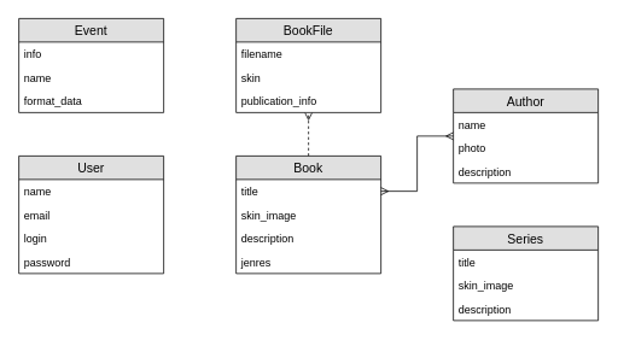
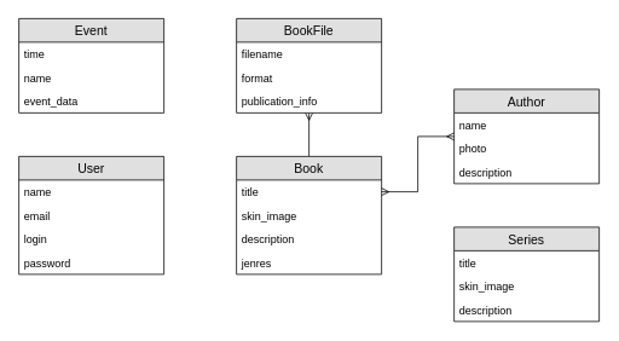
  <mxCell id="0" />
  <mxCell id="1" parent="0" />
  <mxCell id="2" value="User" style="swimlane;fontStyle=0;childLayout=stackLayout;horizontal=1;startSize=26;fillColor=#e0e0e0;horizontalStack=0;resizeParent=1;resizeParentMax=0;resizeLast=0;collapsible=1;marginBottom=0;swimlaneFillColor=#ffffff;align=center;fontSize=14;" vertex="1" parent="1"><mxGeometry x="20" y="172" width="160" height="130" as="geometry" /></mxCell>
  <mxCell id="3" value="name" style="text;strokeColor=none;fillColor=none;spacingLeft=4;spacingRight=4;overflow=hidden;rotatable=0;points=[[0,0.5],[1,0.5]];portConstraint=eastwest;fontSize=12;" vertex="1" parent="2"><mxGeometry y="26" width="160" height="26" as="geometry" /></mxCell>
  <mxCell id="4" value="email" style="text;strokeColor=none;fillColor=none;spacingLeft=4;spacingRight=4;overflow=hidden;rotatable=0;points=[[0,0.5],[1,0.5]];portConstraint=eastwest;fontSize=12;" vertex="1" parent="2"><mxGeometry y="52" width="160" height="26" as="geometry" /></mxCell>
  <mxCell id="5" value="login" style="text;strokeColor=none;fillColor=none;spacingLeft=4;spacingRight=4;overflow=hidden;rotatable=0;points=[[0,0.5],[1,0.5]];portConstraint=eastwest;fontSize=12;" vertex="1" parent="2"><mxGeometry y="78" width="160" height="26" as="geometry" /></mxCell>
  <mxCell id="6" value="password" style="text;strokeColor=none;fillColor=none;spacingLeft=4;spacingRight=4;overflow=hidden;rotatable=0;points=[[0,0.5],[1,0.5]];portConstraint=eastwest;fontSize=12;" vertex="1" parent="2"><mxGeometry y="104" width="160" height="26" as="geometry" /></mxCell>
- <mxCell id="7" style="edgeStyle=orthogonalEdgeStyle;rounded=0;orthogonalLoop=1;jettySize=auto;html=1;exitX=0.5;exitY=0;exitDx=0;exitDy=0;endArrow=ERmany;endFill=0;dashed=1;" edge="1" parent="1" source="8" target="21"><mxGeometry relative="1" as="geometry" /></mxCell>
+ <mxCell id="7" style="edgeStyle=orthogonalEdgeStyle;rounded=0;orthogonalLoop=1;jettySize=auto;html=1;exitX=0.5;exitY=0;exitDx=0;exitDy=0;endArrow=ERmany;endFill=0;" edge="1" parent="1" source="8" target="21"><mxGeometry relative="1" as="geometry" /></mxCell>
  <mxCell id="8" value="Book" style="swimlane;fontStyle=0;childLayout=stackLayout;horizontal=1;startSize=26;fillColor=#e0e0e0;horizontalStack=0;resizeParent=1;resizeParentMax=0;resizeLast=0;collapsible=1;marginBottom=0;swimlaneFillColor=#ffffff;align=center;fontSize=14;" vertex="1" parent="1"><mxGeometry x="260" y="172" width="160" height="130" as="geometry" /></mxCell>
  <mxCell id="9" value="title" style="text;strokeColor=none;fillColor=none;spacingLeft=4;spacingRight=4;overflow=hidden;rotatable=0;points=[[0,0.5],[1,0.5]];portConstraint=eastwest;fontSize=12;" vertex="1" parent="8"><mxGeometry y="26" width="160" height="26" as="geometry" /></mxCell>
  <mxCell id="10" value="skin_image" style="text;strokeColor=none;fillColor=none;spacingLeft=4;spacingRight=4;overflow=hidden;rotatable=0;points=[[0,0.5],[1,0.5]];portConstraint=eastwest;fontSize=12;" vertex="1" parent="8"><mxGeometry y="52" width="160" height="26" as="geometry" /></mxCell>
  <mxCell id="11" value="description" style="text;strokeColor=none;fillColor=none;spacingLeft=4;spacingRight=4;overflow=hidden;rotatable=0;points=[[0,0.5],[1,0.5]];portConstraint=eastwest;fontSize=12;" vertex="1" parent="8"><mxGeometry y="78" width="160" height="26" as="geometry" /></mxCell>
  <mxCell id="12" value="jenres" style="text;strokeColor=none;fillColor=none;spacingLeft=4;spacingRight=4;overflow=hidden;rotatable=0;points=[[0,0.5],[1,0.5]];portConstraint=eastwest;fontSize=12;" vertex="1" parent="8"><mxGeometry y="104" width="160" height="26" as="geometry" /></mxCell>
  <mxCell id="13" value="Series" style="swimlane;fontStyle=0;childLayout=stackLayout;horizontal=1;startSize=26;fillColor=#e0e0e0;horizontalStack=0;resizeParent=1;resizeParentMax=0;resizeLast=0;collapsible=1;marginBottom=0;swimlaneFillColor=#ffffff;align=center;fontSize=14;" vertex="1" parent="1"><mxGeometry x="500" y="250" width="160" height="104" as="geometry" /></mxCell>
  <mxCell id="14" value="title" style="text;strokeColor=none;fillColor=none;spacingLeft=4;spacingRight=4;overflow=hidden;rotatable=0;points=[[0,0.5],[1,0.5]];portConstraint=eastwest;fontSize=12;" vertex="1" parent="13"><mxGeometry y="26" width="160" height="26" as="geometry" /></mxCell>
  <mxCell id="15" value="skin_image" style="text;strokeColor=none;fillColor=none;spacingLeft=4;spacingRight=4;overflow=hidden;rotatable=0;points=[[0,0.5],[1,0.5]];portConstraint=eastwest;fontSize=12;" vertex="1" parent="13"><mxGeometry y="52" width="160" height="26" as="geometry" /></mxCell>
  <mxCell id="16" value="description" style="text;strokeColor=none;fillColor=none;spacingLeft=4;spacingRight=4;overflow=hidden;rotatable=0;points=[[0,0.5],[1,0.5]];portConstraint=eastwest;fontSize=12;" vertex="1" parent="13"><mxGeometry y="78" width="160" height="26" as="geometry" /></mxCell>
  <mxCell id="17" value="Author" style="swimlane;fontStyle=0;childLayout=stackLayout;horizontal=1;startSize=26;fillColor=#e0e0e0;horizontalStack=0;resizeParent=1;resizeParentMax=0;resizeLast=0;collapsible=1;marginBottom=0;swimlaneFillColor=#ffffff;align=center;fontSize=14;" vertex="1" parent="1"><mxGeometry x="500" y="98" width="160" height="104" as="geometry" /></mxCell>
  <mxCell id="18" value="name" style="text;strokeColor=none;fillColor=none;spacingLeft=4;spacingRight=4;overflow=hidden;rotatable=0;points=[[0,0.5],[1,0.5]];portConstraint=eastwest;fontSize=12;" vertex="1" parent="17"><mxGeometry y="26" width="160" height="26" as="geometry" /></mxCell>
  <mxCell id="19" value="photo" style="text;strokeColor=none;fillColor=none;spacingLeft=4;spacingRight=4;overflow=hidden;rotatable=0;points=[[0,0.5],[1,0.5]];portConstraint=eastwest;fontSize=12;" vertex="1" parent="17"><mxGeometry y="52" width="160" height="26" as="geometry" /></mxCell>
  <mxCell id="20" value="description" style="text;strokeColor=none;fillColor=none;spacingLeft=4;spacingRight=4;overflow=hidden;rotatable=0;points=[[0,0.5],[1,0.5]];portConstraint=eastwest;fontSize=12;" vertex="1" parent="17"><mxGeometry y="78" width="160" height="26" as="geometry" /></mxCell>
  <mxCell id="21" value="BookFile" style="swimlane;fontStyle=0;childLayout=stackLayout;horizontal=1;startSize=26;fillColor=#e0e0e0;horizontalStack=0;resizeParent=1;resizeParentMax=0;resizeLast=0;collapsible=1;marginBottom=0;swimlaneFillColor=#ffffff;align=center;fontSize=14;" vertex="1" parent="1"><mxGeometry x="260" y="20" width="160" height="104" as="geometry" /></mxCell>
  <mxCell id="22" value="filename" style="text;strokeColor=none;fillColor=none;spacingLeft=4;spacingRight=4;overflow=hidden;rotatable=0;points=[[0,0.5],[1,0.5]];portConstraint=eastwest;fontSize=12;" vertex="1" parent="21"><mxGeometry y="26" width="160" height="26" as="geometry" /></mxCell>
- <mxCell id="23" value="skin" style="text;strokeColor=none;fillColor=none;spacingLeft=4;spacingRight=4;overflow=hidden;rotatable=0;points=[[0,0.5],[1,0.5]];portConstraint=eastwest;fontSize=12;" vertex="1" parent="21"><mxGeometry y="52" width="160" height="26" as="geometry" /></mxCell>
+ <mxCell id="23" value="format" style="text;strokeColor=none;fillColor=none;spacingLeft=4;spacingRight=4;overflow=hidden;rotatable=0;points=[[0,0.5],[1,0.5]];portConstraint=eastwest;fontSize=12;" vertex="1" parent="21"><mxGeometry y="52" width="160" height="26" as="geometry" /></mxCell>
  <mxCell id="24" value="publication_info" style="text;strokeColor=none;fillColor=none;spacingLeft=4;spacingRight=4;overflow=hidden;rotatable=0;points=[[0,0.5],[1,0.5]];portConstraint=eastwest;fontSize=12;" vertex="1" parent="21"><mxGeometry y="78" width="160" height="26" as="geometry" /></mxCell>
  <mxCell id="25" style="edgeStyle=orthogonalEdgeStyle;rounded=0;orthogonalLoop=1;jettySize=auto;html=1;endArrow=ERmany;endFill=0;startArrow=ERmany;startFill=0;exitX=1;exitY=0.5;exitDx=0;exitDy=0;" edge="1" parent="1" source="9" target="17"><mxGeometry relative="1" as="geometry"><mxPoint x="350.333" y="182" as="sourcePoint" /><mxPoint x="350.333" y="113.5" as="targetPoint" /></mxGeometry></mxCell>
  <mxCell id="26" value="Event" style="swimlane;fontStyle=0;childLayout=stackLayout;horizontal=1;startSize=26;fillColor=#e0e0e0;horizontalStack=0;resizeParent=1;resizeParentMax=0;resizeLast=0;collapsible=1;marginBottom=0;swimlaneFillColor=#ffffff;align=center;fontSize=14;" vertex="1" parent="1"><mxGeometry x="20" y="20" width="160" height="104" as="geometry" /></mxCell>
- <mxCell id="27" value="info" style="text;strokeColor=none;fillColor=none;spacingLeft=4;spacingRight=4;overflow=hidden;rotatable=0;points=[[0,0.5],[1,0.5]];portConstraint=eastwest;fontSize=12;" vertex="1" parent="26"><mxGeometry y="26" width="160" height="26" as="geometry" /></mxCell>
+ <mxCell id="27" value="time" style="text;strokeColor=none;fillColor=none;spacingLeft=4;spacingRight=4;overflow=hidden;rotatable=0;points=[[0,0.5],[1,0.5]];portConstraint=eastwest;fontSize=12;" vertex="1" parent="26"><mxGeometry y="26" width="160" height="26" as="geometry" /></mxCell>
  <mxCell id="28" value="name" style="text;strokeColor=none;fillColor=none;spacingLeft=4;spacingRight=4;overflow=hidden;rotatable=0;points=[[0,0.5],[1,0.5]];portConstraint=eastwest;fontSize=12;" vertex="1" parent="26"><mxGeometry y="52" width="160" height="26" as="geometry" /></mxCell>
- <mxCell id="29" value="format_data" style="text;strokeColor=none;fillColor=none;spacingLeft=4;spacingRight=4;overflow=hidden;rotatable=0;points=[[0,0.5],[1,0.5]];portConstraint=eastwest;fontSize=12;" vertex="1" parent="26"><mxGeometry y="78" width="160" height="26" as="geometry" /></mxCell>
+ <mxCell id="29" value="event_data" style="text;strokeColor=none;fillColor=none;spacingLeft=4;spacingRight=4;overflow=hidden;rotatable=0;points=[[0,0.5],[1,0.5]];portConstraint=eastwest;fontSize=12;" vertex="1" parent="26"><mxGeometry y="78" width="160" height="26" as="geometry" /></mxCell>
